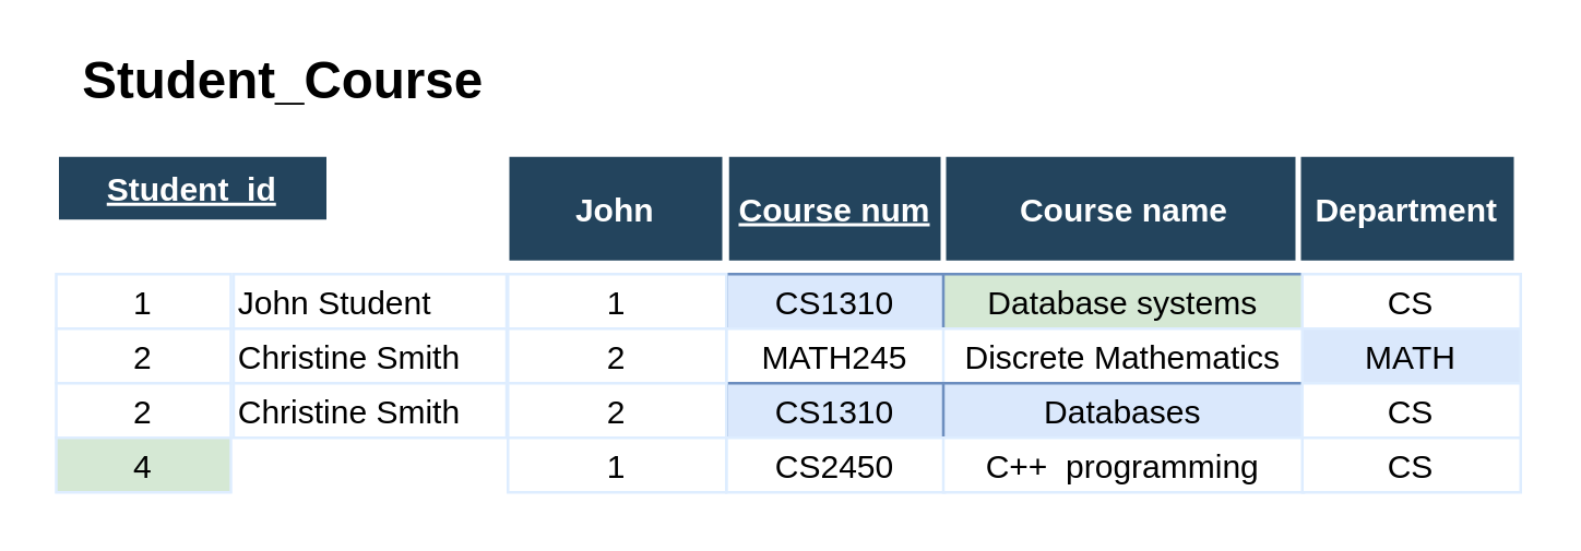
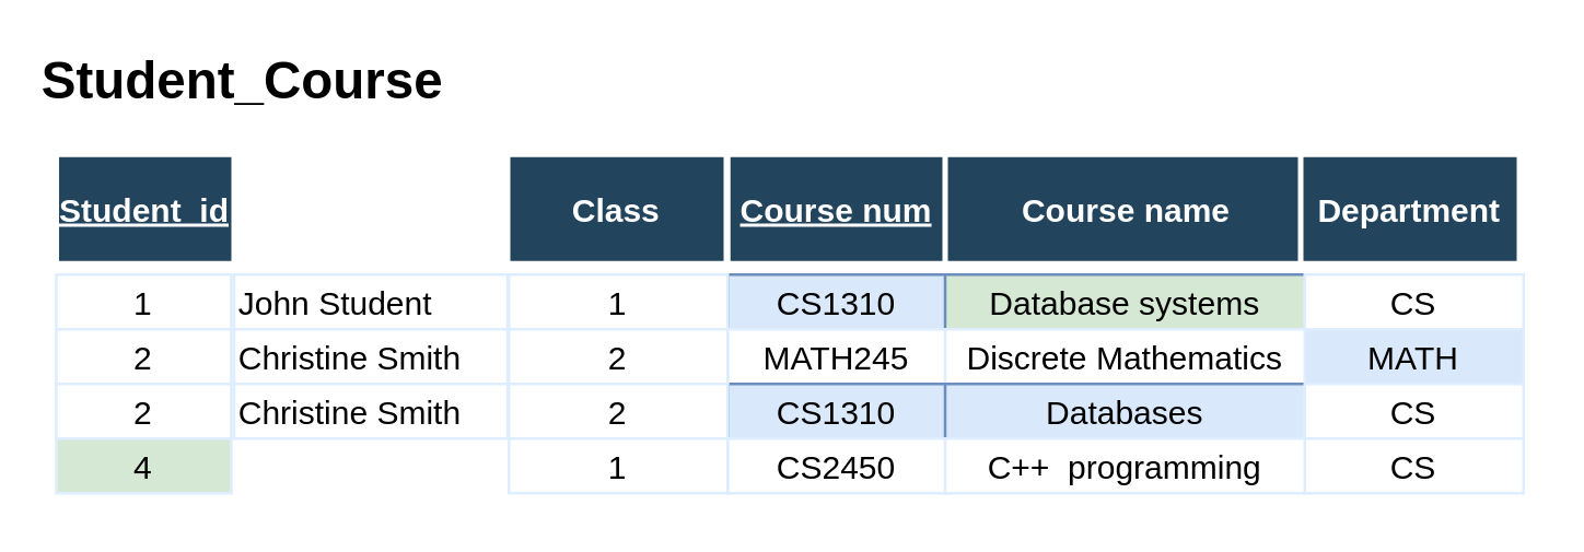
  <mxCell id="0" />
  <mxCell id="1" parent="0" />
  <mxCell id="2" value="John Student" style="align=left;strokeColor=#DEEDFF" parent="1" vertex="1"><mxGeometry x="85" y="100" width="100" height="20" as="geometry" /></mxCell>
  <mxCell id="3" value="CS1310" style="strokeColor=#6c8ebf;fillColor=#dae8fc;" parent="1" vertex="1"><mxGeometry x="265.5" y="100" width="80.0" height="20" as="geometry" /></mxCell>
  <mxCell id="4" value="Database systems" style="strokeColor=#6c8ebf;fillColor=#d5e8d4;" parent="1" vertex="1"><mxGeometry x="345" y="100" width="132" height="20" as="geometry" /></mxCell>
  <mxCell id="5" value="CS" style="strokeColor=#DEEDFF" parent="1" vertex="1"><mxGeometry x="476.5" y="100" width="80.0" height="20" as="geometry" /></mxCell>
  <mxCell id="6" value="Christine Smith" style="align=left;strokeColor=#DEEDFF" parent="1" vertex="1"><mxGeometry x="85" y="120" width="100" height="20" as="geometry" /></mxCell>
  <mxCell id="7" value="MATH245" style="strokeColor=#DEEDFF" parent="1" vertex="1"><mxGeometry x="265.5" y="120" width="80.0" height="20" as="geometry" /></mxCell>
  <mxCell id="8" value="Discrete Mathematics" style="strokeColor=#DEEDFF" parent="1" vertex="1"><mxGeometry x="345" y="120" width="132" height="20" as="geometry" /></mxCell>
  <mxCell id="9" value="MATH" style="strokeColor=#DEEDFF;fillColor=#dae8fc;" parent="1" vertex="1"><mxGeometry x="476.5" y="120" width="80.0" height="20" as="geometry" /></mxCell>
  <mxCell id="10" value="Christine Smith" style="align=left;strokeColor=#DEEDFF" parent="1" vertex="1"><mxGeometry x="85" y="140" width="100" height="20" as="geometry" /></mxCell>
  <mxCell id="11" value="CS1310" style="strokeColor=#6c8ebf;fillColor=#dae8fc;" parent="1" vertex="1"><mxGeometry x="265.5" y="140" width="80.0" height="20" as="geometry" /></mxCell>
  <mxCell id="12" value="Databases" style="strokeColor=#6c8ebf;fillColor=#dae8fc;" parent="1" vertex="1"><mxGeometry x="345" y="140" width="132" height="20" as="geometry" /></mxCell>
  <mxCell id="13" value="CS" style="strokeColor=#DEEDFF" parent="1" vertex="1"><mxGeometry x="476.5" y="140" width="80.0" height="20" as="geometry" /></mxCell>
  <mxCell id="14" value="CS2450" style="strokeColor=#DEEDFF" parent="1" vertex="1"><mxGeometry x="265.5" y="160" width="80.0" height="20" as="geometry" /></mxCell>
  <mxCell id="15" value="C++  programming" style="strokeColor=#DEEDFF" parent="1" vertex="1"><mxGeometry x="345" y="160" width="132" height="20" as="geometry" /></mxCell>
  <mxCell id="16" value="CS" style="strokeColor=#DEEDFF" parent="1" vertex="1"><mxGeometry x="476.5" y="160" width="80.0" height="20" as="geometry" /></mxCell>
  <mxCell id="17" value="Course num" style="fillColor=#23445D;strokeColor=#FFFFFF;strokeWidth=2;fontColor=#FFFFFF;fontStyle=5" parent="1" vertex="1"><mxGeometry x="265.5" y="56" width="80.0" height="40.0" as="geometry" /></mxCell>
  <mxCell id="18" value="Course name" style="fillColor=#23445D;strokeColor=#FFFFFF;strokeWidth=2;fontColor=#FFFFFF;fontStyle=1" parent="1" vertex="1"><mxGeometry x="345" y="56" width="133" height="40" as="geometry" /></mxCell>
  <mxCell id="19" value="Department" style="fillColor=#23445D;strokeColor=#FFFFFF;strokeWidth=2;fontColor=#FFFFFF;fontStyle=1" parent="1" vertex="1"><mxGeometry x="475" y="56" width="80.0" height="40.0" as="geometry" /></mxCell>
  <mxCell id="20" value="1" style="strokeColor=#DEEDFF" parent="1" vertex="1"><mxGeometry x="185.5" y="100" width="80.0" height="20" as="geometry" /></mxCell>
  <mxCell id="21" value="2" style="strokeColor=#DEEDFF" parent="1" vertex="1"><mxGeometry x="185.5" y="120" width="80.0" height="20" as="geometry" /></mxCell>
  <mxCell id="22" value="2" style="strokeColor=#DEEDFF" parent="1" vertex="1"><mxGeometry x="185.5" y="140" width="80.0" height="20" as="geometry" /></mxCell>
  <mxCell id="23" value="1" style="strokeColor=#DEEDFF" parent="1" vertex="1"><mxGeometry x="185.5" y="160" width="80.0" height="20" as="geometry" /></mxCell>
- <mxCell id="24" value="John" style="fillColor=#23445D;strokeColor=#FFFFFF;strokeWidth=2;fontColor=#FFFFFF;fontStyle=1" parent="1" vertex="1"><mxGeometry x="185" y="56" width="80.0" height="40.0" as="geometry" /></mxCell>
- <mxCell id="25" value="Student_Course" style="text;html=1;strokeColor=none;fillColor=none;align=left;verticalAlign=middle;whiteSpace=wrap;rounded=0;fontSize=19;fontStyle=1" parent="1" vertex="1"><mxGeometry x="28" y="20" width="164" height="20" as="geometry" /></mxCell>
+ <mxCell id="24" value="Class" style="fillColor=#23445D;strokeColor=#FFFFFF;strokeWidth=2;fontColor=#FFFFFF;fontStyle=1" parent="1" vertex="1"><mxGeometry x="185" y="56" width="80.0" height="40.0" as="geometry" /></mxCell>
+ <mxCell id="25" value="Student_Course" style="text;html=1;strokeColor=none;fillColor=none;align=left;verticalAlign=middle;whiteSpace=wrap;rounded=0;fontSize=19;fontStyle=1" parent="1" vertex="1"><mxGeometry x="13" y="20" width="164" height="20" as="geometry" /></mxCell>
  <mxCell id="26" value="1" style="strokeColor=#DEEDFF" parent="1" vertex="1"><mxGeometry x="20" y="100" width="64" height="20" as="geometry" /></mxCell>
  <mxCell id="27" value="2" style="strokeColor=#DEEDFF" parent="1" vertex="1"><mxGeometry x="20" y="120" width="64" height="20" as="geometry" /></mxCell>
  <mxCell id="28" value="2" style="strokeColor=#DEEDFF" parent="1" vertex="1"><mxGeometry x="20" y="140" width="64" height="20" as="geometry" /></mxCell>
  <mxCell id="29" value="4" style="strokeColor=#DEEDFF;fillColor=#d5e8d4;" parent="1" vertex="1"><mxGeometry x="20" y="160" width="64" height="20" as="geometry" /></mxCell>
- <mxCell id="30" value="Student_id" style="fillColor=#23445D;strokeColor=#FFFFFF;strokeWidth=2;fontColor=#FFFFFF;fontStyle=5" parent="1" vertex="1"><mxGeometry x="20" y="56" width="100" height="25" as="geometry" /></mxCell>
+ <mxCell id="30" value="Student_id" style="fillColor=#23445D;strokeColor=#FFFFFF;strokeWidth=2;fontColor=#FFFFFF;fontStyle=5" parent="1" vertex="1"><mxGeometry x="20" y="56" width="65" height="40" as="geometry" /></mxCell>
